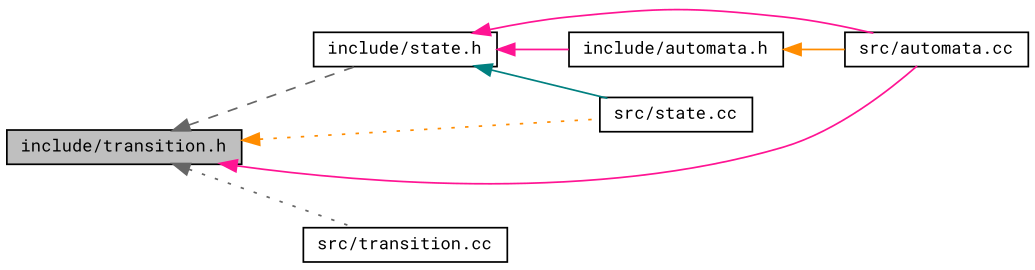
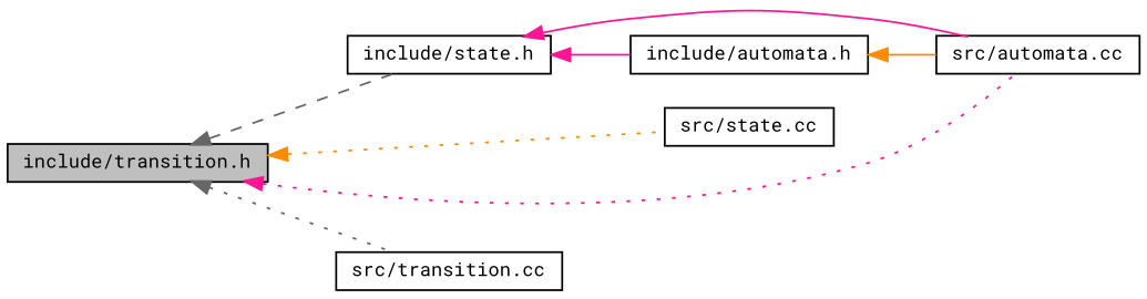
  digraph {
    fontname="Roboto Mono"
    rankdir=LR
    node [color=black fillcolor=white fontname="Roboto Mono" fontsize=10 shape=record style=filled]
    edge [color=deeppink dir=back fontname="Roboto Mono" fontsize=10 labelfontname=Helvetica labelfontsize=10 style=solid]
    n1 [fillcolor=grey75 fontcolor=black height=0.2 label="include/transition.h" width=0.4]
    n2 [height=0.2 label="include/state.h" width=0.4]
    n3 [height=0.2 label="src/automata.cc" width=0.4]
    n4 [height=0.2 label="src/state.cc" width=0.4]
    n5 [height=0.2 label="src/transition.cc" width=0.4]
    n6 [height=0.2 label="include/automata.h" width=0.4]
    n1 -> n2 [color=gray40 style=dashed]
-   n1 -> n3
+   n1 -> n3 [style=dotted]
    n1 -> n4 [color=darkorange style=dotted]
    n1 -> n5 [color=gray40 style=dotted]
    n2 -> n3
-   n2 -> n4 [color=teal]
    n2 -> n6
    n6 -> n3 [color=darkorange]
  }
